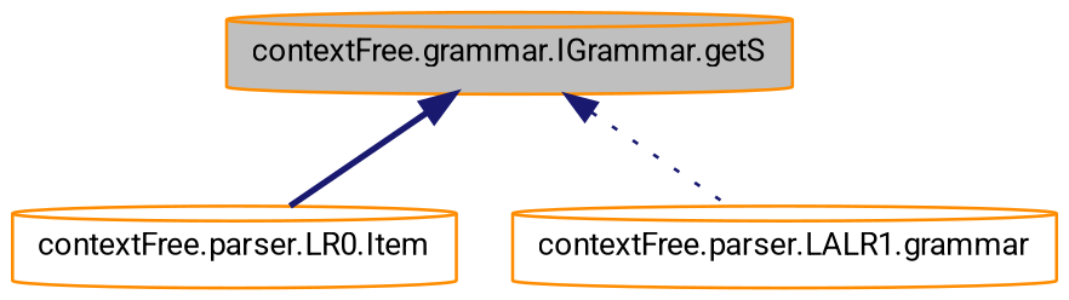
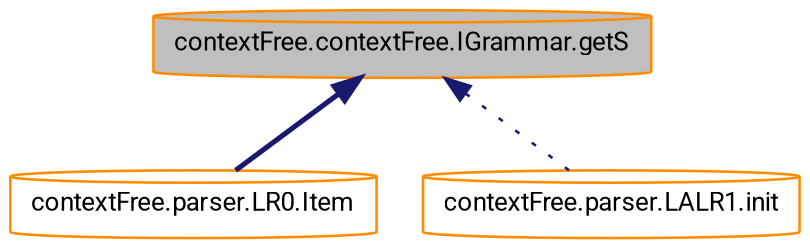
  digraph {
    fontname=Roboto
    rankdir=TB
    node [color=darkorange fillcolor=white fontname=Roboto fontsize=10 shape=cylinder style=filled]
    edge [color=midnightblue dir=back fontname=Roboto fontsize=10 labelfontname=Helvetica labelfontsize=10]
-   n1 [fillcolor=grey75 fontcolor=black height=0.2 label="contextFree.grammar.IGrammar.getS" width=0.4]
+   n1 [fillcolor=grey75 fontcolor=black height=0.2 label="contextFree.contextFree.IGrammar.getS" width=0.4]
    n2 [height=0.2 label="contextFree.parser.LR0.Item" width=0.4]
-   n3 [height=0.2 label="contextFree.parser.LALR1.grammar" width=0.4]
+   n3 [height=0.2 label="contextFree.parser.LALR1.init" width=0.4]
    n1 -> n2 [style=bold]
    n1 -> n3 [style=dotted]
  }
